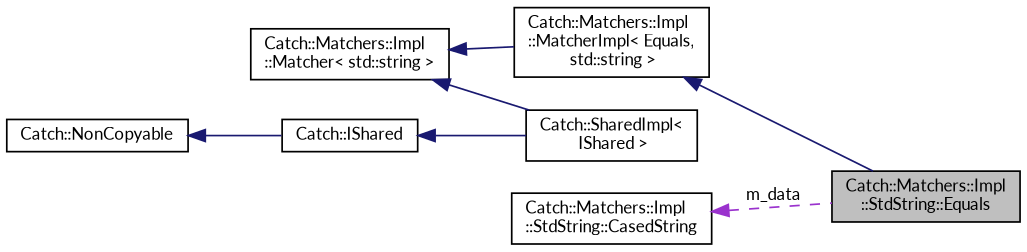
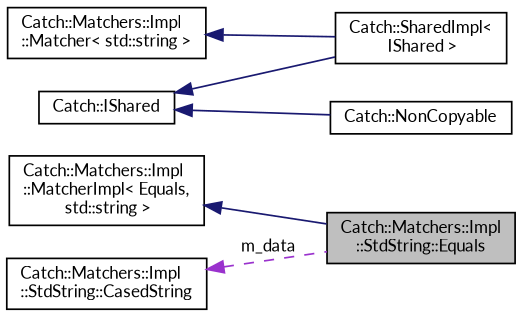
  digraph {
    fontname=Lato
    rankdir=LR
    node [color=black fillcolor=white fontname=Lato fontsize=10 shape=record style=filled]
    edge [color=midnightblue dir=back fontname=Lato fontsize=10 labelfontname=Helvetica labelfontsize=10 style=solid]
    n1 [fillcolor=grey75 fontcolor=black height=0.2 label="Catch::Matchers::Impl\l::StdString::Equals" width=0.4]
    n2 [height=0.2 label="Catch::Matchers::Impl\l::MatcherImpl\< Equals,\l std::string \>" width=0.4]
    n3 [height=0.2 label="Catch::Matchers::Impl\l::Matcher\< std::string \>" width=0.4]
    n4 [height=0.2 label="Catch::SharedImpl\<\l IShared \>" width=0.4]
    n5 [height=0.2 label="Catch::IShared" width=0.4]
    n6 [height=0.2 label="Catch::NonCopyable" width=0.4]
    n7 [height=0.2 label="Catch::Matchers::Impl\l::StdString::CasedString" width=0.4]
    n2 -> n1
-   n3 -> n2
    n3 -> n4
    n5 -> n4
-   n6 -> n5
+   n5 -> n6
    n7 -> n1 [color=darkorchid3 label=" m_data" style=dashed]
  }
